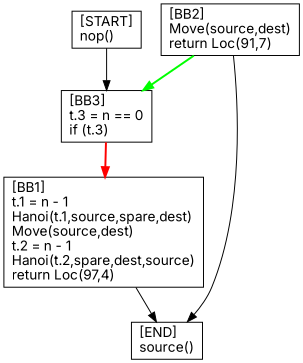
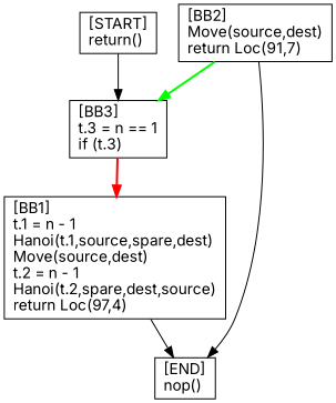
  digraph {
    fontname=Inter
    node [fontname=Inter shape=box]
    edge [fontname=Inter]
-   n1 [label="[BB3]\lt.3 = n == 0\lif (t.3)\l"]
+   n1 [label="[BB3]\lt.3 = n == 1\lif (t.3)\l"]
    n2 [label="[BB1]\lt.1 = n - 1\lHanoi(t.1,source,spare,dest)\lMove(source,dest)\lt.2 = n - 1\lHanoi(t.2,spare,dest,source)\lreturn Loc(97,4)\l"]
    n3 [label="[BB2]\lMove(source,dest)\lreturn Loc(91,7)\l"]
-   n4 [label="[END]\lsource()\l"]
-   n5 [label="[START]\lnop()\l"]
+   n4 [label="[END]\lnop()\l"]
+   n5 [label="[START]\lreturn()\l"]
    n1 -> n2 [color=red penwidth=2]
    n2 -> n4
    n3 -> n1 [color=green penwidth=2]
    n3 -> n4
    n5 -> n1
  }
